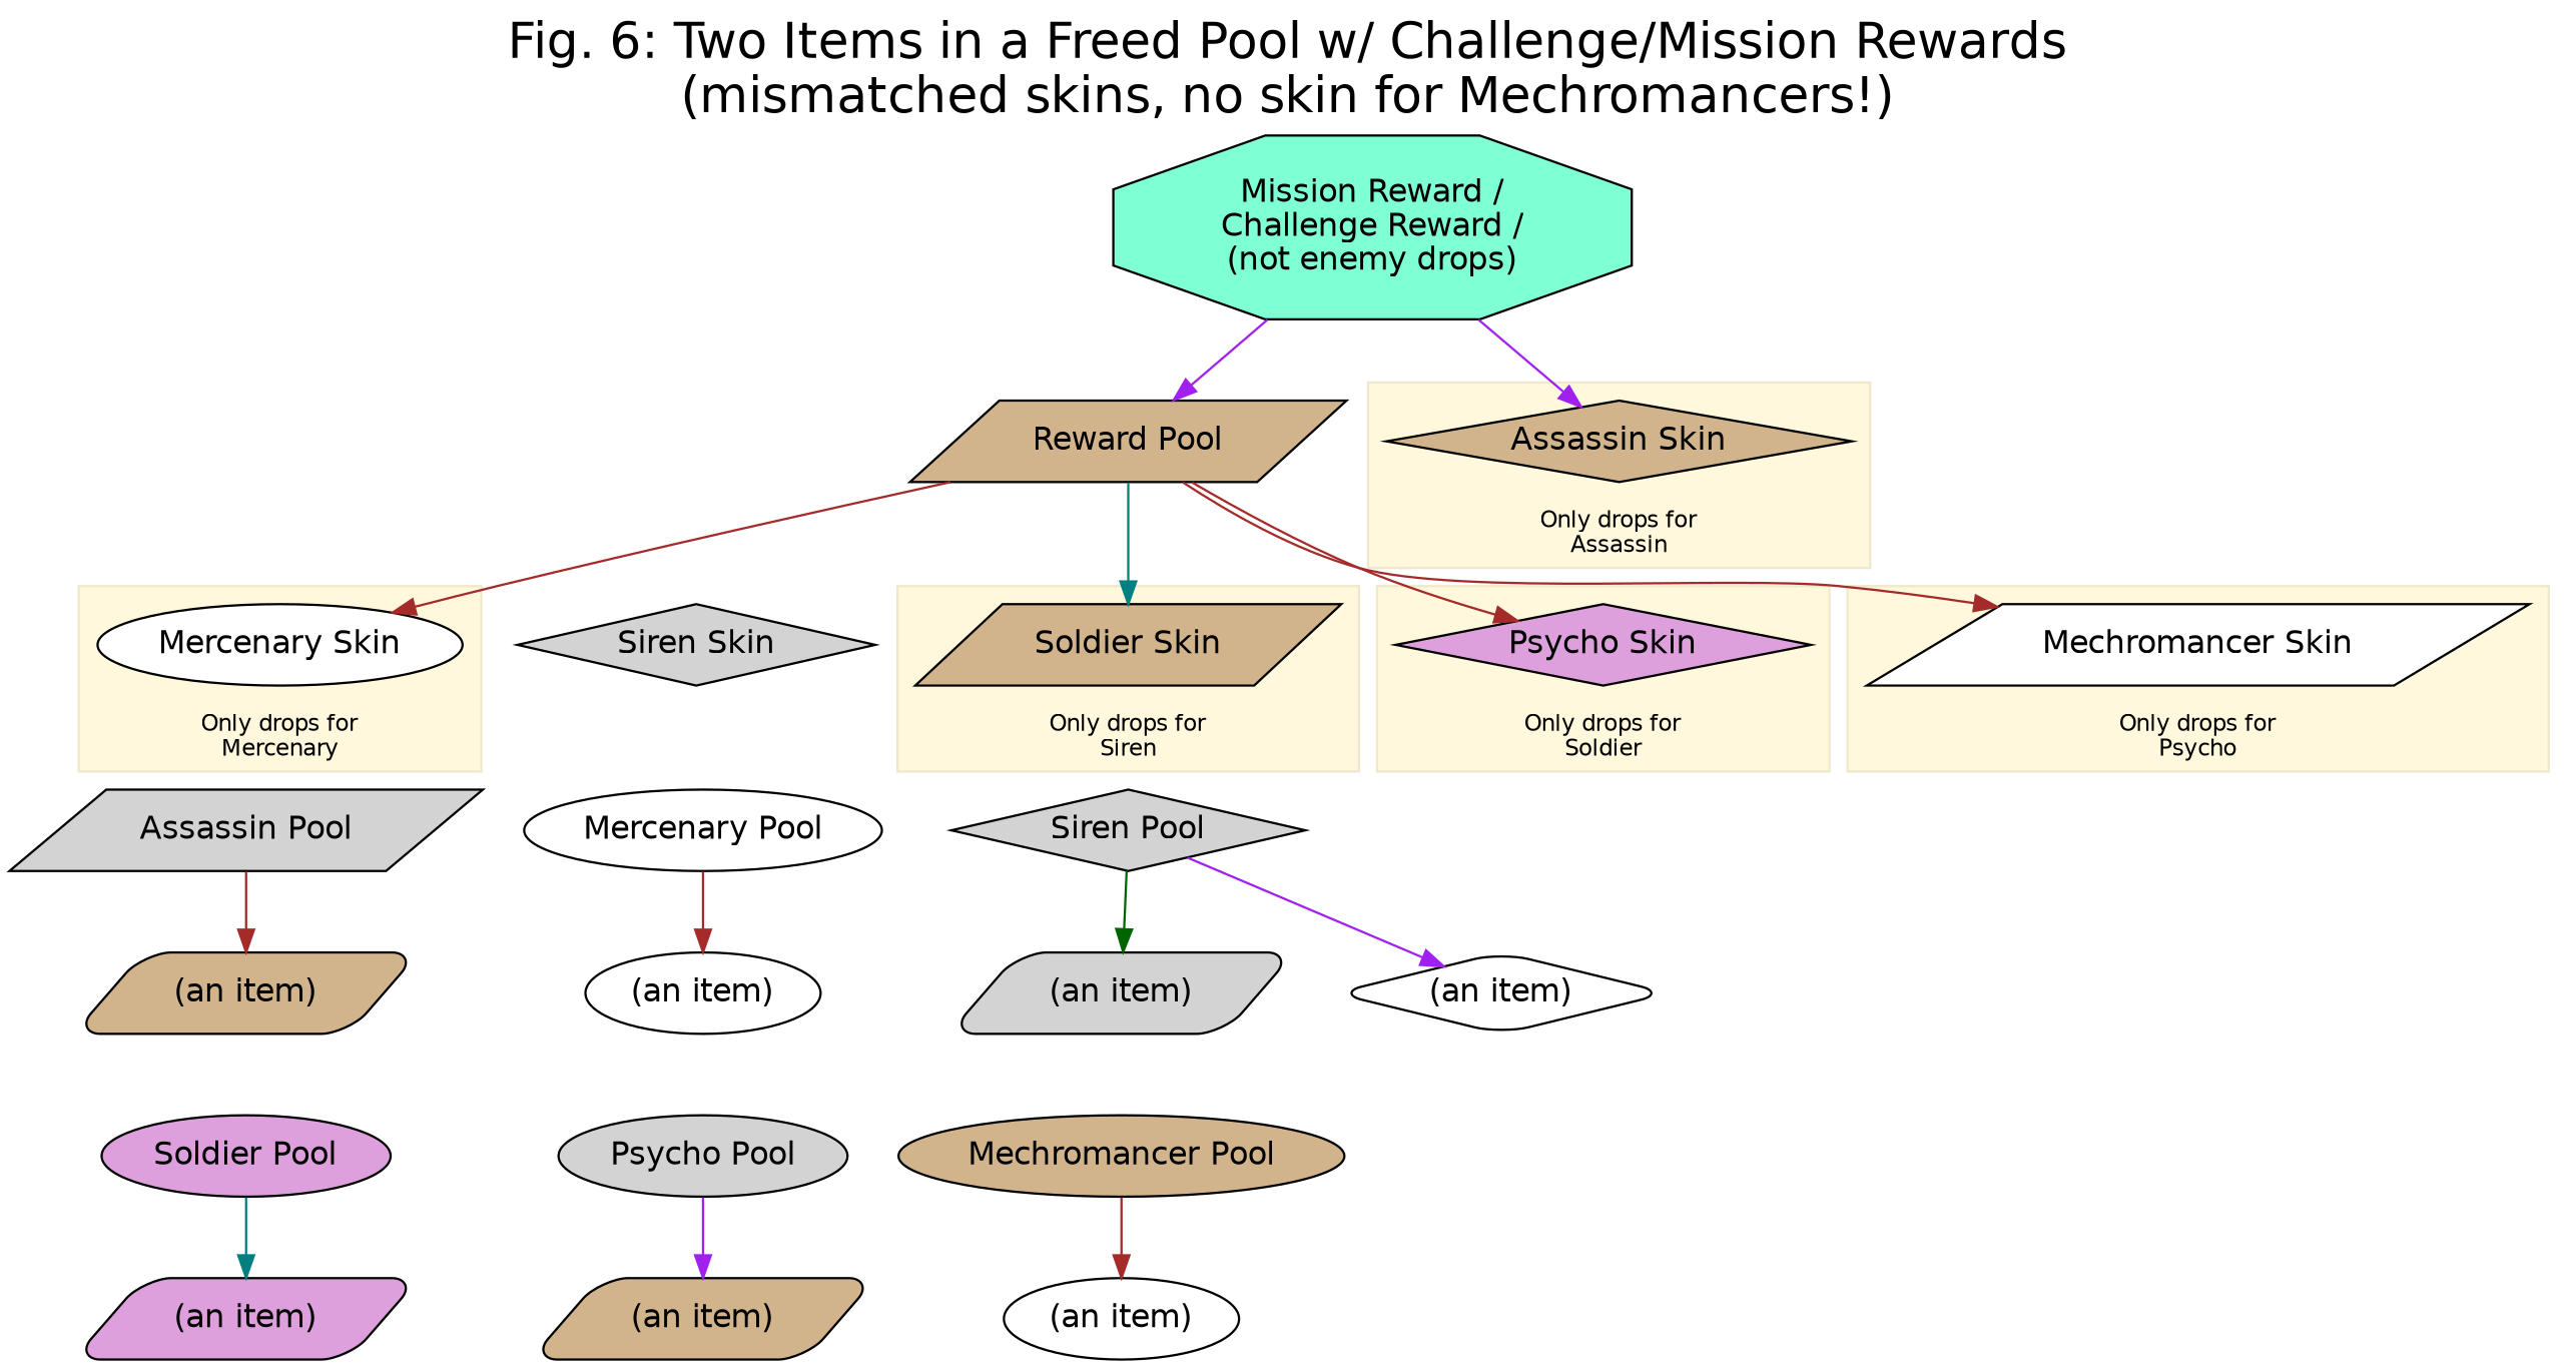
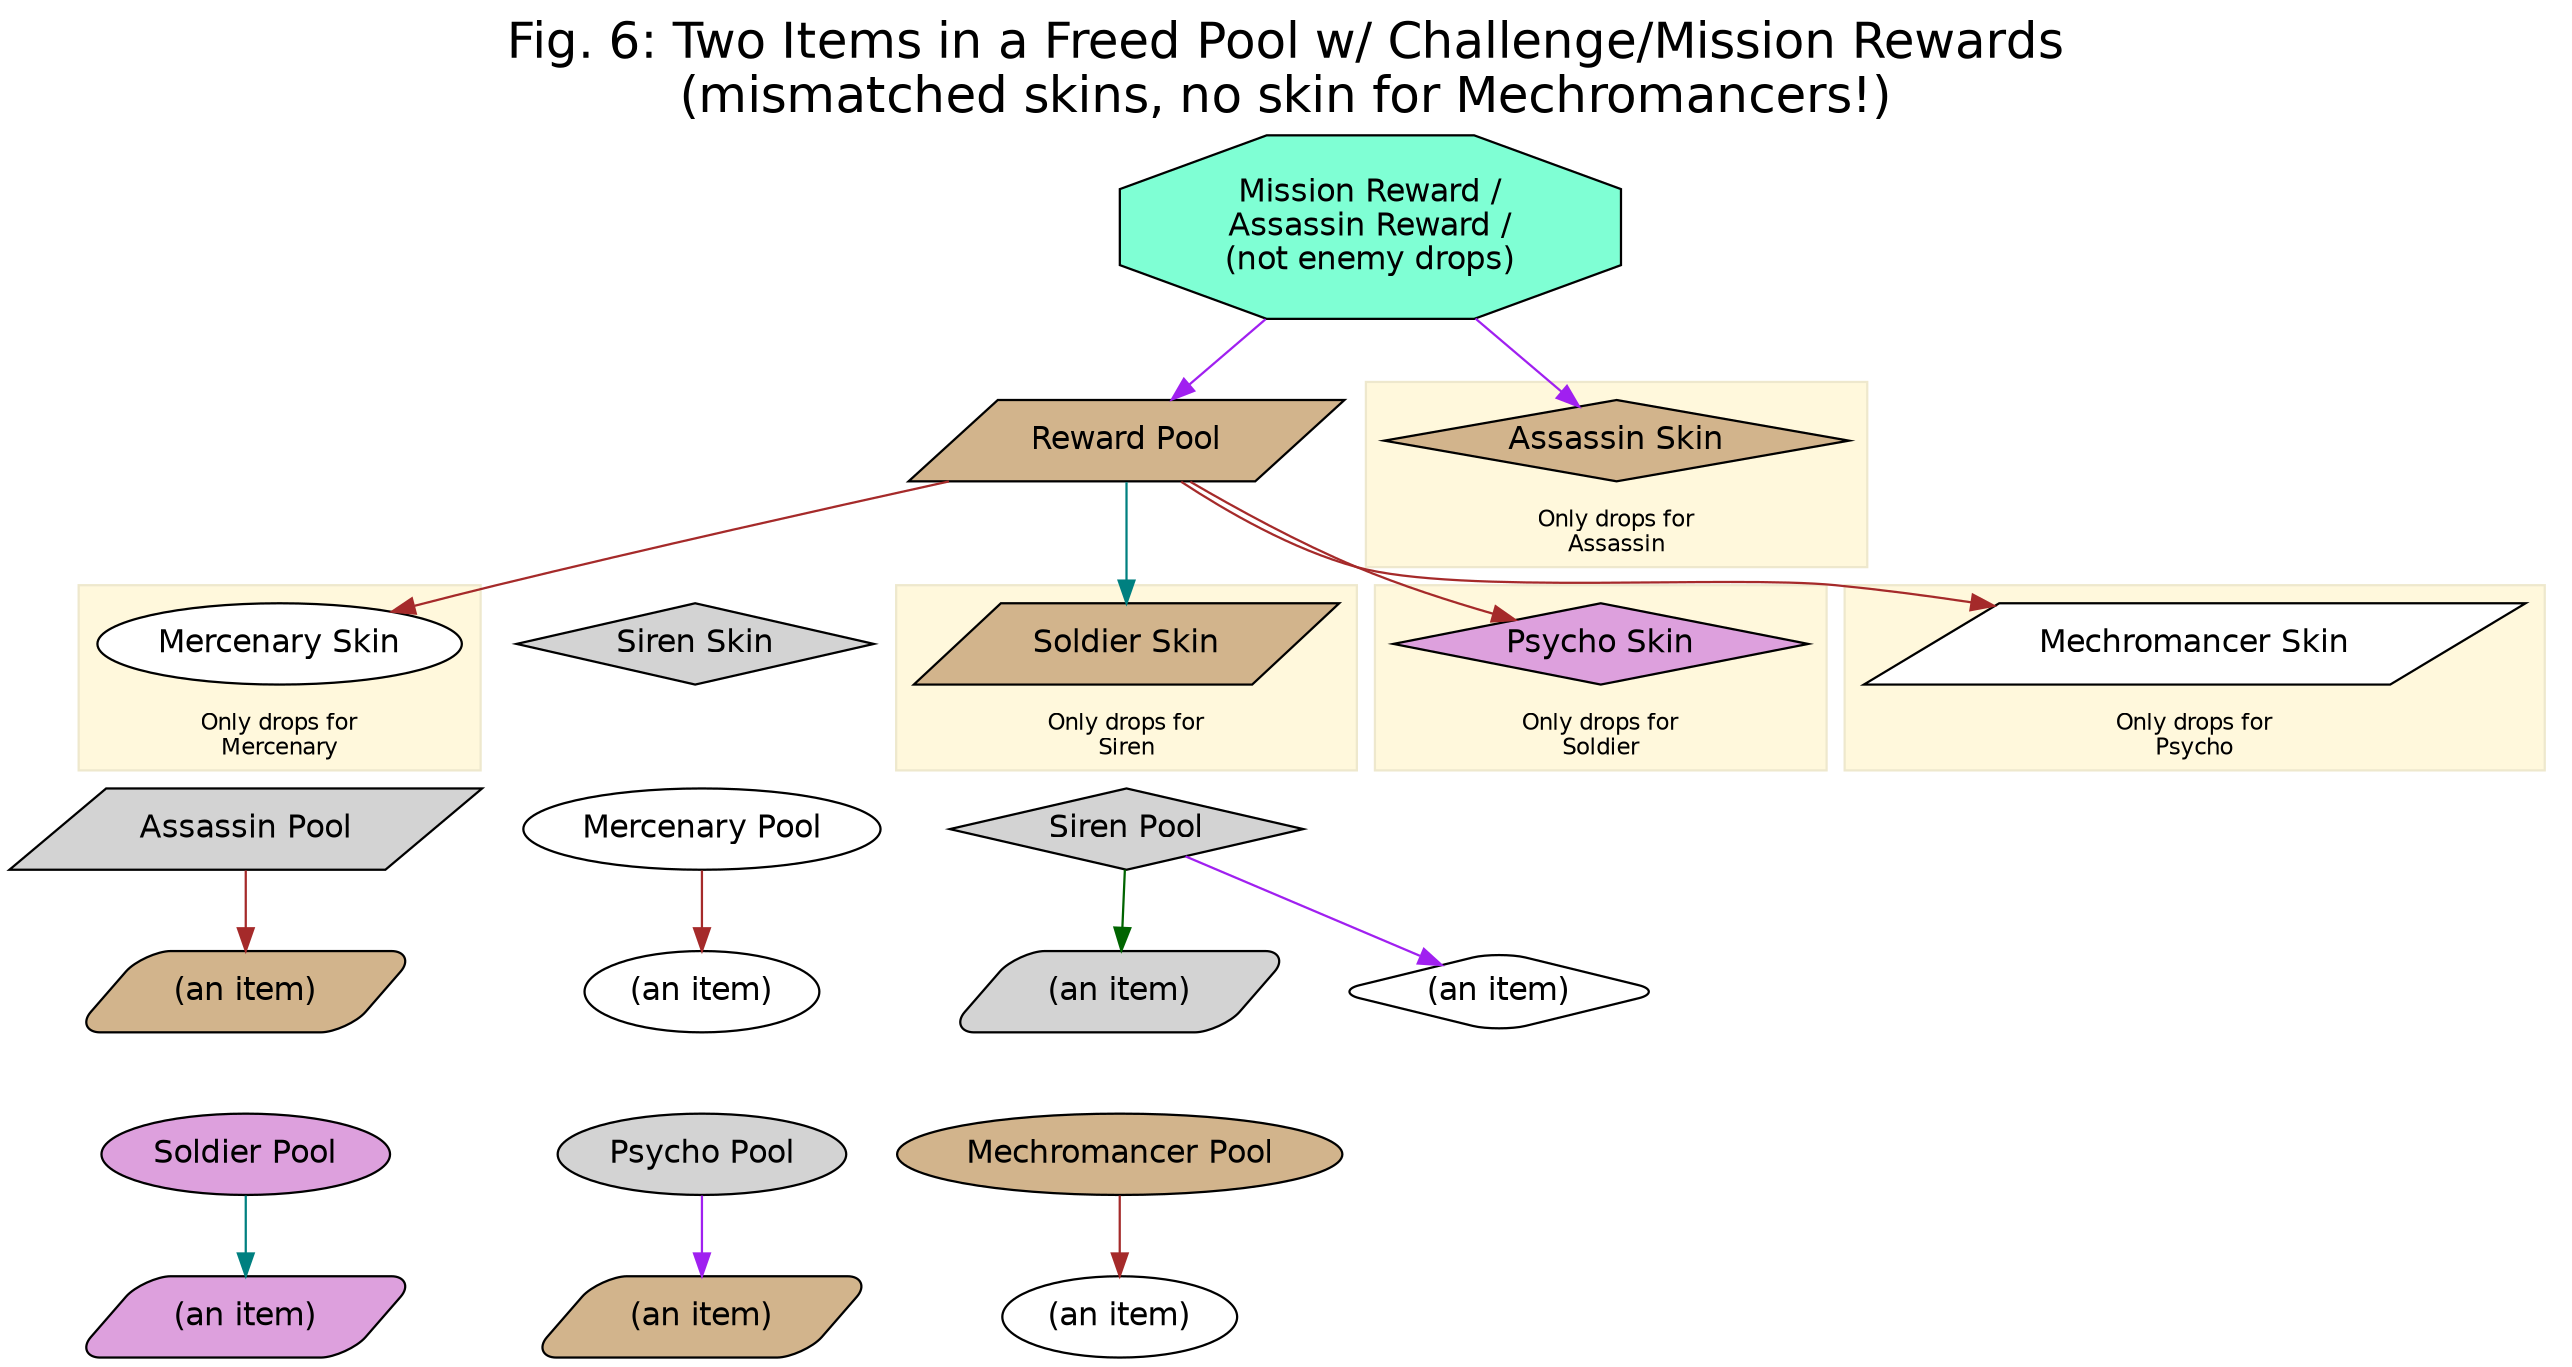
  digraph {
    fontname="DejaVu Sans"
    fontsize=22
    label=<Fig. 6: Two Items in a Freed Pool w/ Challenge/Mission Rewards<br/>(mismatched skins, no skin for Mechromancers!)>
    labelloc=t
    node [fillcolor=tan fontname="DejaVu Sans" shape=parallelogram style=filled]
    edge [fontname="DejaVu Sans"]
-   n1 [fillcolor=aquamarine1 label=<Mission Reward /<br/>Challenge Reward /<br/>(not enemy drops)> shape=octagon]
+   n1 [fillcolor=aquamarine1 label=<Mission Reward /<br/>Assassin Reward /<br/>(not enemy drops)> shape=octagon]
    n2 [label="Reward Pool"]
    n3 [fillcolor=lightgrey label="Assassin Pool"]
    n4 [fillcolor=white label="Mercenary Pool" shape=ellipse]
    n5 [fillcolor=lightgrey label="Siren Pool" shape=diamond]
    n6 [fillcolor=plum label="Soldier Pool" shape=ellipse]
    n7 [fillcolor=lightgrey label="Psycho Pool" shape=ellipse]
    n8 [label="Mechromancer Pool" shape=ellipse]
    n9 [label="Assassin Skin" shape=diamond]
    n10 [fillcolor=white label="Mercenary Skin" shape=ellipse]
    n11 [fillcolor=lightgrey label="Siren Skin" shape=diamond]
    n12 [label="Soldier Skin"]
    n13 [fillcolor=plum label="Psycho Skin" shape=diamond]
    n14 [fillcolor=white label="Mechromancer Skin"]
    n15 [fillcolor=plum label="(an item)" style="filled,rounded"]
    n16 [fillcolor=lightgrey label="(an item)" style="filled,rounded"]
    n17 [fillcolor=white label="(an item)" shape=ellipse style="filled,rounded"]
    n18 [label="(an item)" style="filled,rounded"]
    n19 [fillcolor=white label="(an item)" shape=ellipse style="filled,rounded"]
    n20 [label="(an item)" style="filled,rounded"]
    n21 [fillcolor=white label="(an item)" shape=diamond style="filled,rounded"]
    subgraph sub_1 {
      n1
    }
    subgraph sub_2 {
      n2
    }
    subgraph sub_3 {
      n3
      n4
      n5
      n6
      n7
      n8
    }
    subgraph sub_4 {
      n9
      n10
      n11
      n12
      n13
      n14
    }
    subgraph sub_5 {
      n15
      n16
      n17
      n18
      n19
      n20
      n21
    }
    subgraph sub_6 {
      n3
      n4
      n5
      n6
      n7
      n8
      n10
      n11
      n12
      n16
      n17
      n18
    }
    subgraph cluster_7 {
      color=cornsilk2
      fillcolor=cornsilk1
      fontsize=10
      label=<Only drops for<br/>Assassin>
      labelloc=b
      style=filled
      n9
    }
    subgraph cluster_8 {
      color=cornsilk2
      fillcolor=cornsilk1
      fontsize=10
      label=<Only drops for<br/>Mechromancer>
      labelloc=b
      style=filled
    }
    subgraph cluster_9 {
      color=cornsilk2
      fillcolor=cornsilk1
      fontsize=10
      label=<Only drops for<br/>Psycho>
      labelloc=b
      style=filled
      n14
    }
    subgraph cluster_10 {
      color=cornsilk2
      fillcolor=cornsilk1
      fontsize=10
      label=<Only drops for<br/>Soldier>
      labelloc=b
      style=filled
      n13
    }
    subgraph cluster_11 {
      color=cornsilk2
      fillcolor=cornsilk1
      fontsize=10
      label=<Only drops for<br/>Siren>
      labelloc=b
      style=filled
      n12
    }
    subgraph cluster_12 {
      color=cornsilk2
      fillcolor=cornsilk1
      fontsize=10
      label=<Only drops for<br/>Mercenary>
      labelloc=b
      style=filled
      n10
    }
    n1 -> n2 [color=purple]
    n1 -> n9 [color=purple]
    n2 -> n10 [color=brown]
    n2 -> n11 [style=invis]
    n2 -> n12 [color=teal]
    n2 -> n13 [color=brown]
    n2 -> n14 [color=brown]
    n3 -> n18 [color=brown]
    n4 -> n17 [color=brown]
    n5 -> n16 [color=darkgreen]
    n5 -> n21 [color=purple]
    n6 -> n15 [color=teal]
    n7 -> n20 [color=purple]
    n8 -> n19 [color=brown]
    n10 -> n3 [style=invis]
    n11 -> n4 [style=invis]
    n12 -> n5 [style=invis]
    n16 -> n8 [style=invis]
    n17 -> n7 [style=invis]
    n18 -> n6 [style=invis]
  }
